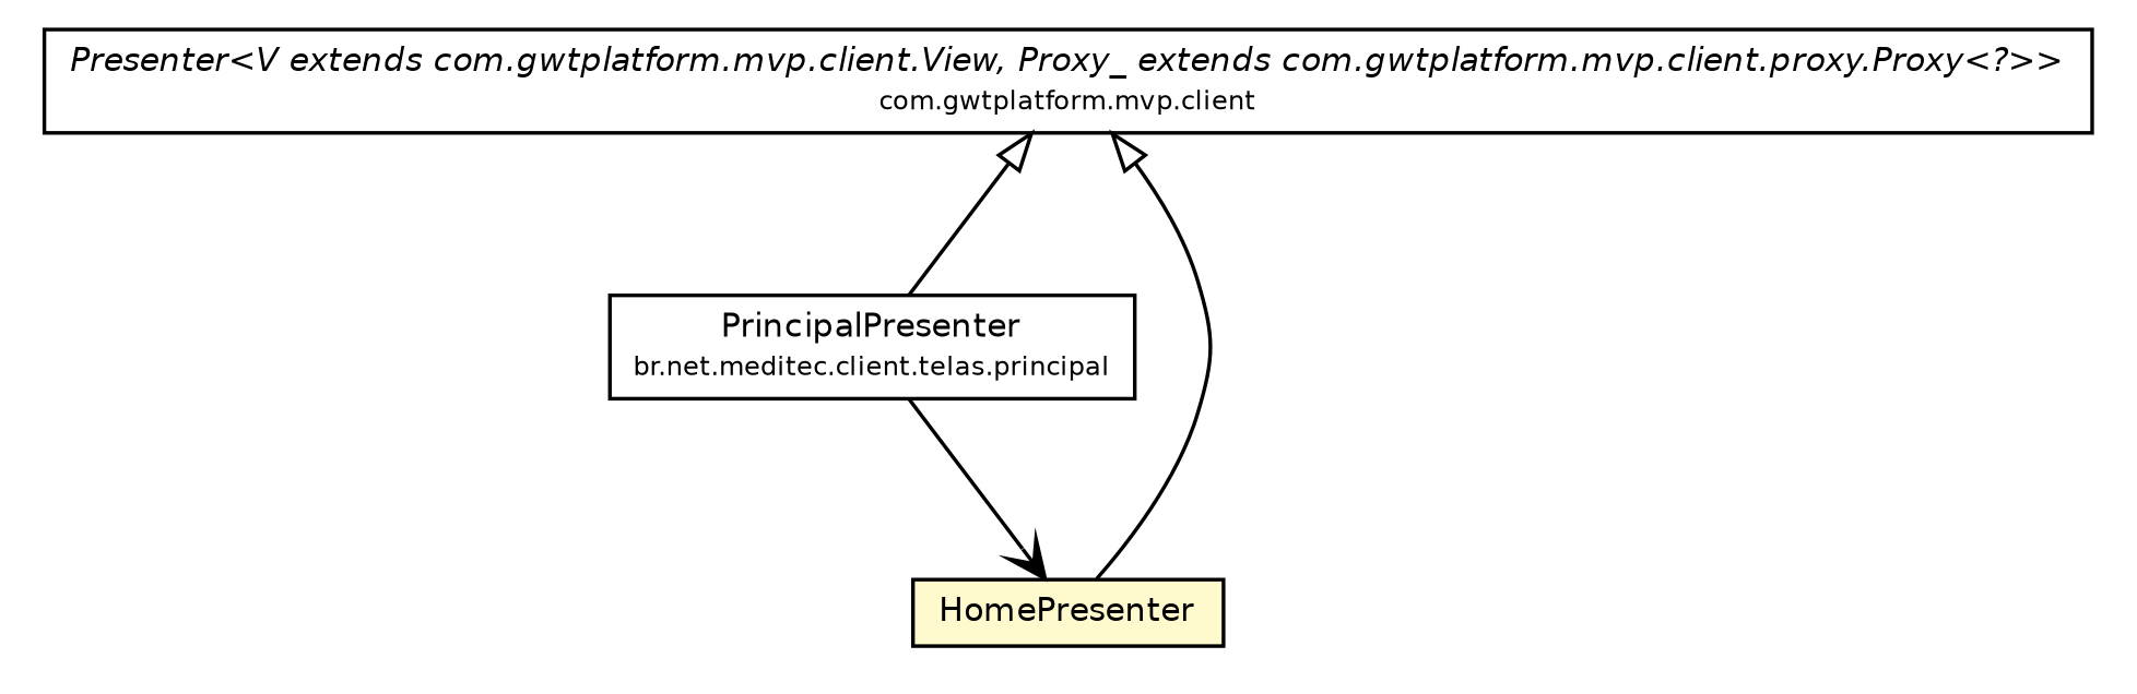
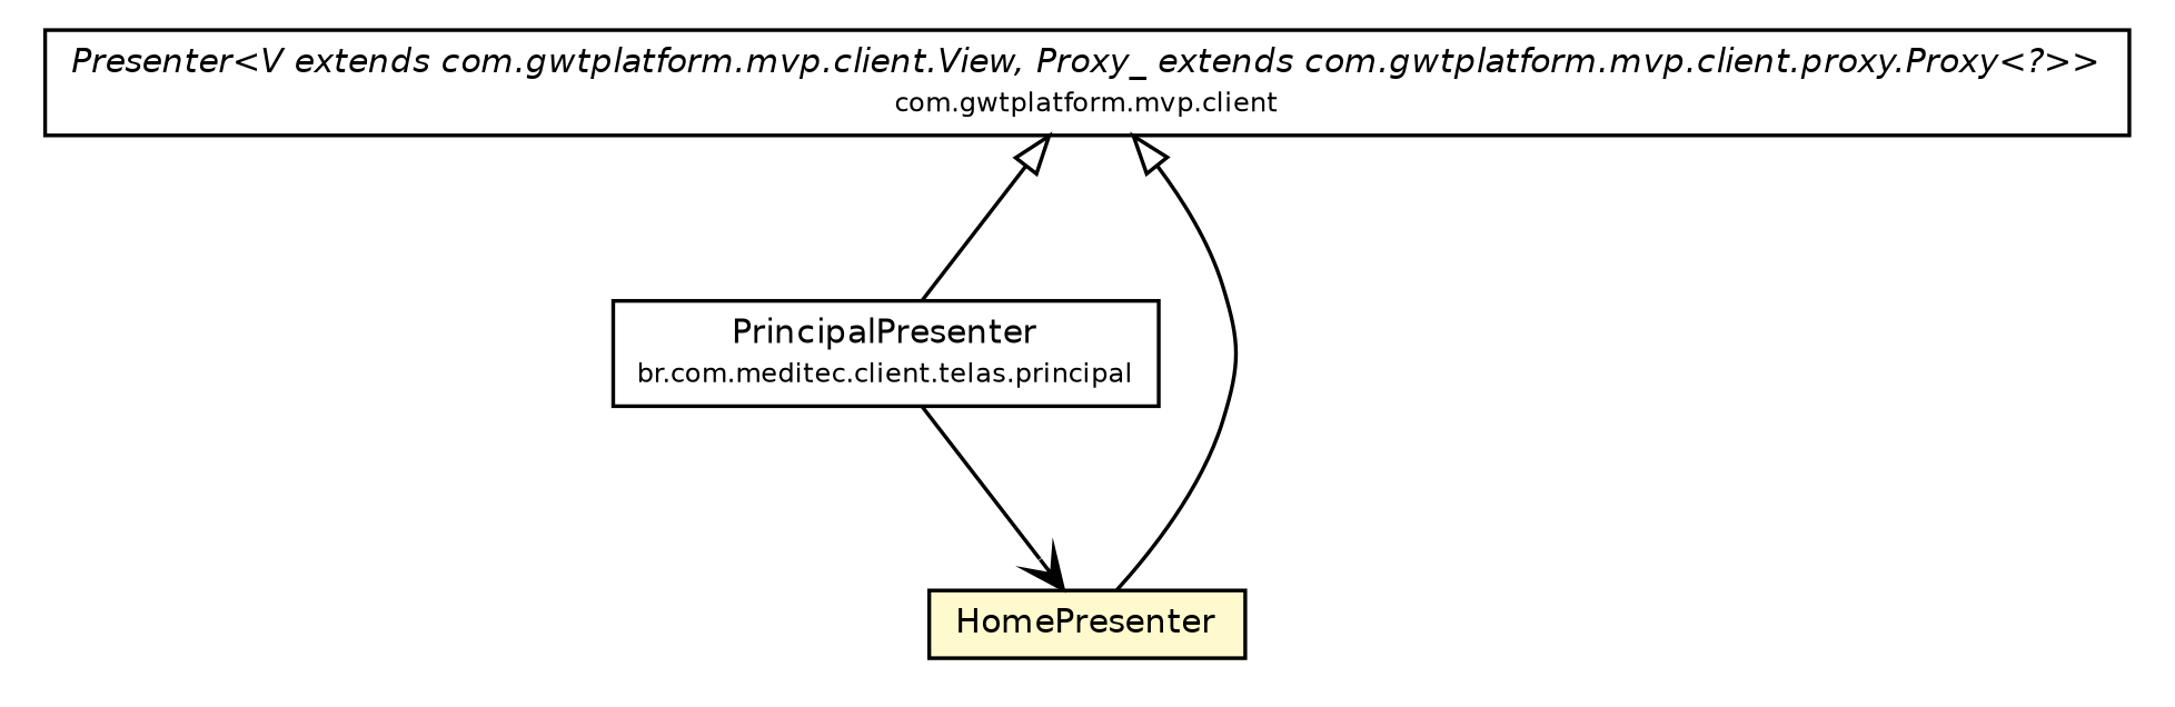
  digraph {
    node [fontcolor=black fontname=Helvetica fontsize=9.0 shape=plaintext]
    edge [fontname=Helvetica fontsize=10 headport=p labelfontname=Helvetica labelfontsize=10 tailport=p arrowtail=empty dir=back]
-   n1 [label=<<table border="0" cellborder="1" cellspacing="0" cellpadding="2" port="p" href="../principal/PrincipalPresenter.html"> 		<tr><td><table border="0" cellspacing="0" cellpadding="1"> 			<tr><td> PrincipalPresenter </td></tr> 			<tr><td><font point-size="7.0"> br.net.meditec.client.telas.principal </font></td></tr> 		</table></td></tr> 		</table>>]
+   n1 [label=<<table border="0" cellborder="1" cellspacing="0" cellpadding="2" port="p" href="../principal/PrincipalPresenter.html"> 		<tr><td><table border="0" cellspacing="0" cellpadding="1"> 			<tr><td> PrincipalPresenter </td></tr> 			<tr><td><font point-size="7.0"> br.com.meditec.client.telas.principal </font></td></tr> 		</table></td></tr> 		</table>>]
    n2 [label=<<table border="0" cellborder="1" cellspacing="0" cellpadding="2" port="p" bgcolor="lemonChiffon" href="./HomePresenter.html"> 		<tr><td><table border="0" cellspacing="0" cellpadding="1"> 			<tr><td> HomePresenter </td></tr> 		</table></td></tr> 		</table>>]
    n3 [label=<<table border="0" cellborder="1" cellspacing="0" cellpadding="2" port="p" href="http://java.sun.com/j2se/1.4.2/docs/api/com/gwtplatform/mvp/client/Presenter.html"> 		<tr><td><table border="0" cellspacing="0" cellpadding="1"> 			<tr><td><font face="Helvetica-Oblique"> Presenter&lt;V extends com.gwtplatform.mvp.client.View, Proxy_ extends com.gwtplatform.mvp.client.proxy.Proxy&lt;?&gt;&gt; </font></td></tr> 			<tr><td><font point-size="7.0"> com.gwtplatform.mvp.client </font></td></tr> 		</table></td></tr> 		</table>>]
    n1 -> n2 [arrowhead=open color=black fontcolor=black fontsize=10.0 arrowtail="" dir=""]
    n3 -> n1
    n3 -> n2
  }
